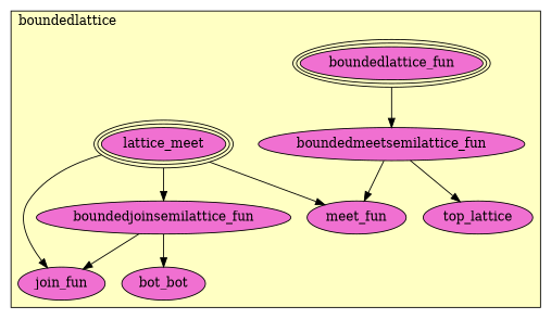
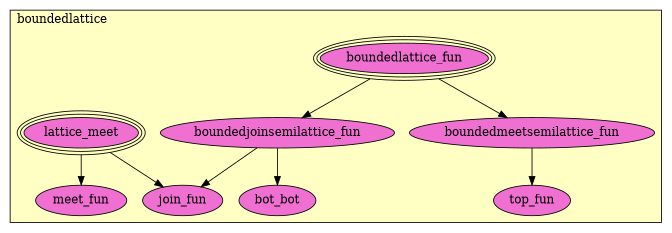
  digraph {
    node [fillcolor="#F070D1" style=filled]
    n1 [label=boundedlattice_fun peripheries=3]
    n2 [label=boundedmeetsemilattice_fun]
    n3 [label=boundedjoinsemilattice_fun]
    n4 [label=lattice_meet peripheries=3]
    n5 [label=meet_fun]
    n6 [label=join_fun]
-   n7 [label=top_lattice]
+   n7 [label=top_fun]
    n8 [label=bot_bot]
    subgraph cluster_1 {
      fillcolor="#FFFFC3"
      label=boundedlattice
      labeljust=l
      style=filled
      n1
      n2
      n3
      n4
      n5
      n6
      n7
      n8
    }
    n1 -> n2
-   n4 -> n3
-   n2 -> n5
+   n1 -> n3
    n2 -> n7
    n3 -> n6
    n3 -> n8
    n4 -> n5
    n4 -> n6
  }
